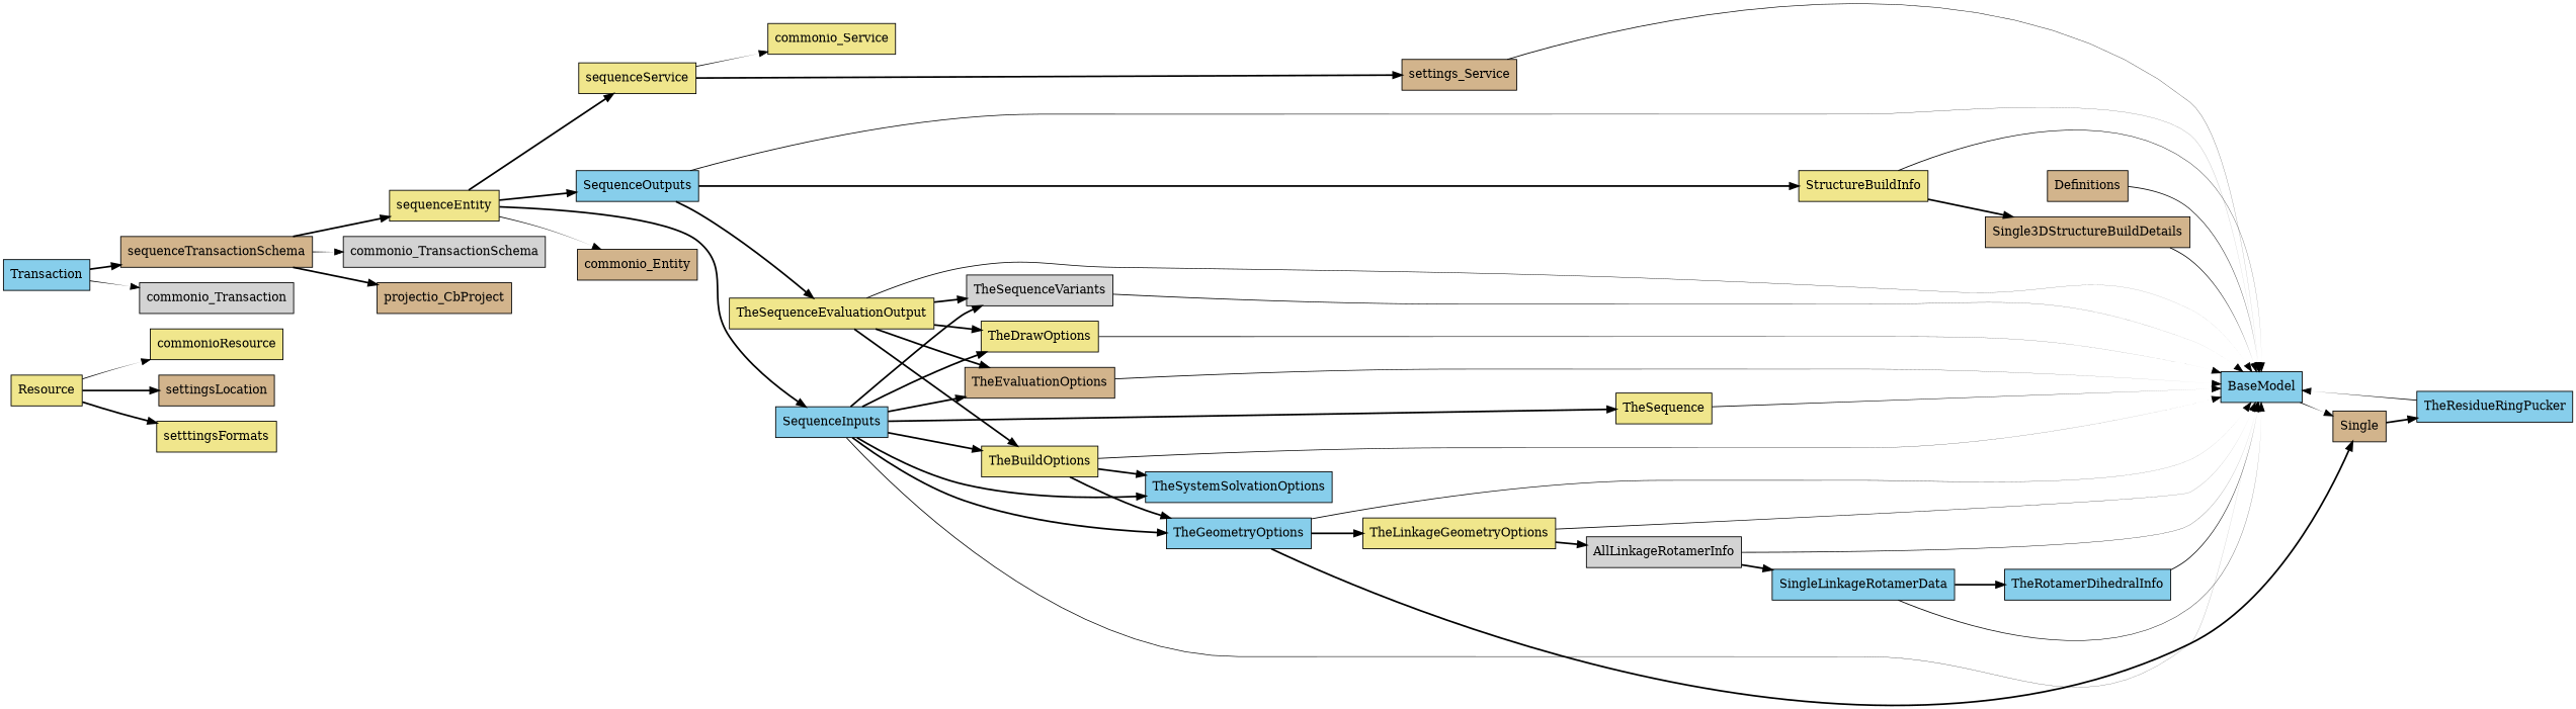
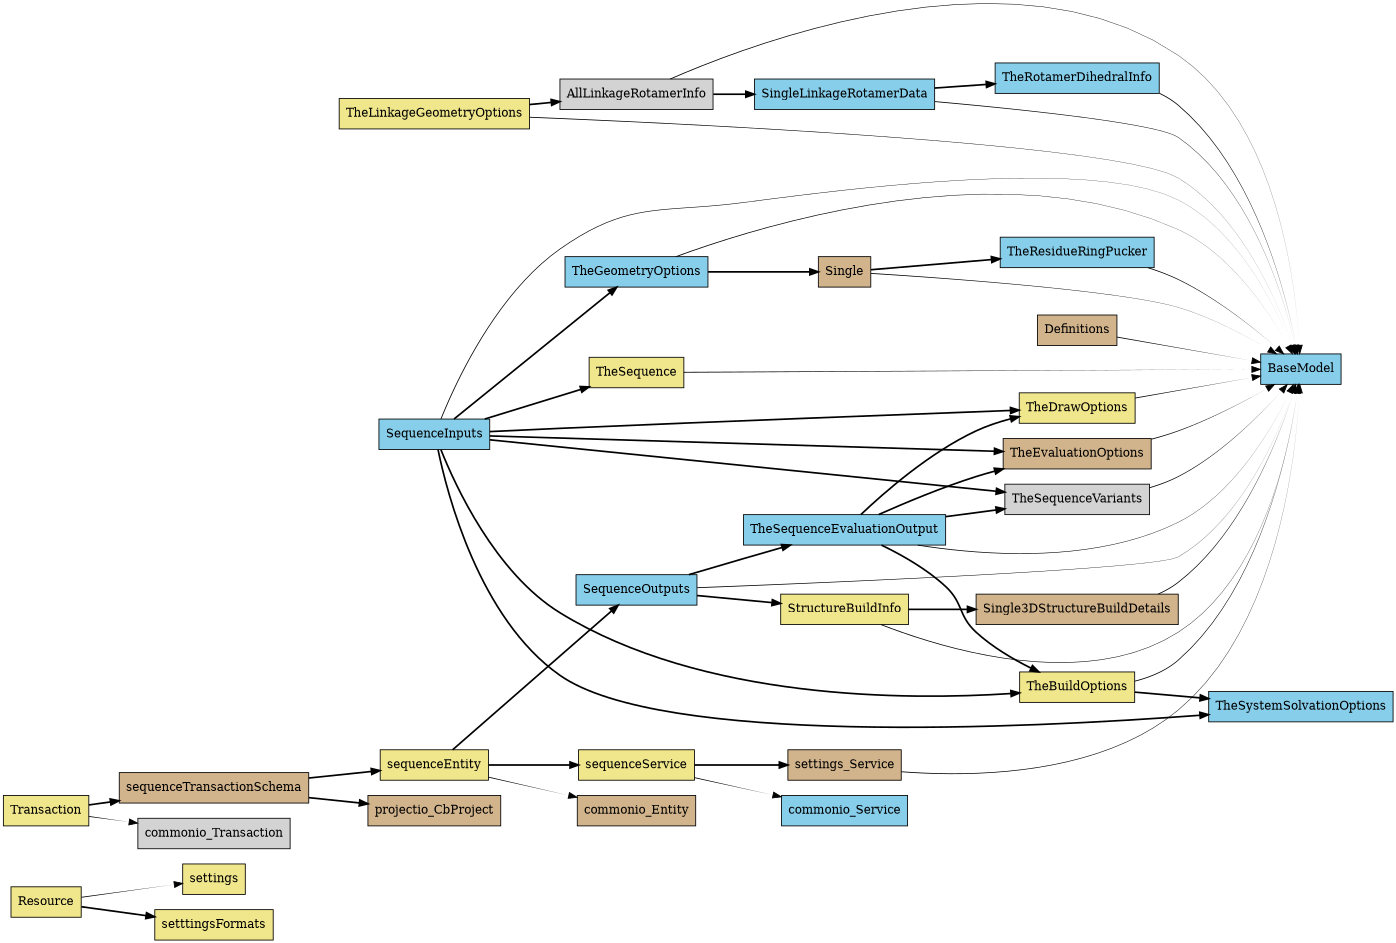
  digraph {
    rankdir=LR
    node [fillcolor=khaki shape=box style=filled]
    edge [style=bold]
    Resource
-   commonioResource
-   settingsLocation [fillcolor=tan]
+   commonioResource [label=settings]
    setttingsFormats
    TheSequence
    BaseModel [fillcolor=skyblue]
    TheSequenceVariants [fillcolor=lightgrey]
    Definitions [fillcolor=tan]
    TheResidueRingPucker [fillcolor=skyblue]
    TheRotamerDihedralInfo [fillcolor=skyblue]
    SingleLinkageRotamerData [fillcolor=skyblue]
    n12 [fillcolor=tan label=Single]
    AllLinkageRotamerInfo [fillcolor=lightgrey]
    Single3DStructureBuildDetails [fillcolor=tan]
    StructureBuildInfo
    TheLinkageGeometryOptions
    TheGeometryOptions [fillcolor=skyblue]
    TheBuildOptions
    TheSystemSolvationOptions [fillcolor=skyblue]
    TheDrawOptions
    TheEvaluationOptions [fillcolor=tan]
-   TheSequenceEvaluationOutput
+   TheSequenceEvaluationOutput [fillcolor=skyblue]
    sequenceService
-   commonio_Service
+   commonio_Service [fillcolor=skyblue]
    settings_Service [fillcolor=tan]
    SequenceOutputs [fillcolor=skyblue]
    SequenceInputs [fillcolor=skyblue]
    sequenceEntity
    commonio_Entity [fillcolor=tan]
    sequenceTransactionSchema [fillcolor=tan]
-   commonio_TransactionSchema [fillcolor=lightgrey]
    projectio_CbProject [fillcolor=tan]
-   Transaction [fillcolor=skyblue]
+   Transaction
    commonio_Transaction [fillcolor=lightgrey]
    Resource -> commonioResource [style=tapered]
-   Resource -> settingsLocation
    Resource -> setttingsFormats
    TheSequence -> BaseModel [style=tapered]
    TheSequenceVariants -> BaseModel [style=tapered]
    Definitions -> BaseModel [style=tapered]
    TheResidueRingPucker -> BaseModel [style=tapered]
    TheRotamerDihedralInfo -> BaseModel [style=tapered]
    SingleLinkageRotamerData -> BaseModel [style=tapered]
    SingleLinkageRotamerData -> TheRotamerDihedralInfo
-   BaseModel -> n12 [style=tapered]
+   n12 -> BaseModel [style=tapered]
    n12 -> TheResidueRingPucker
    AllLinkageRotamerInfo -> BaseModel [style=tapered]
    AllLinkageRotamerInfo -> SingleLinkageRotamerData
    Single3DStructureBuildDetails -> BaseModel [style=tapered]
    StructureBuildInfo -> BaseModel [style=tapered]
    StructureBuildInfo -> Single3DStructureBuildDetails
    TheLinkageGeometryOptions -> BaseModel [style=tapered]
    TheLinkageGeometryOptions -> AllLinkageRotamerInfo
    TheGeometryOptions -> BaseModel [style=tapered]
    TheGeometryOptions -> n12
-   TheGeometryOptions -> TheLinkageGeometryOptions
    TheBuildOptions -> BaseModel [style=tapered]
-   TheBuildOptions -> TheGeometryOptions
    TheBuildOptions -> TheSystemSolvationOptions
    TheDrawOptions -> BaseModel [style=tapered]
    TheEvaluationOptions -> BaseModel [style=tapered]
    TheSequenceEvaluationOutput -> BaseModel [style=tapered]
    TheSequenceEvaluationOutput -> TheSequenceVariants
    TheSequenceEvaluationOutput -> TheBuildOptions
    TheSequenceEvaluationOutput -> TheDrawOptions
    TheSequenceEvaluationOutput -> TheEvaluationOptions
    sequenceService -> commonio_Service [style=tapered]
    sequenceService -> settings_Service
    settings_Service -> BaseModel [style=tapered]
    SequenceOutputs -> BaseModel [style=tapered]
    SequenceOutputs -> StructureBuildInfo
    SequenceOutputs -> TheSequenceEvaluationOutput
    SequenceInputs -> TheSequence
    SequenceInputs -> BaseModel [style=tapered]
    SequenceInputs -> TheSequenceVariants
    SequenceInputs -> TheGeometryOptions
    SequenceInputs -> TheBuildOptions
    SequenceInputs -> TheSystemSolvationOptions
    SequenceInputs -> TheDrawOptions
    SequenceInputs -> TheEvaluationOptions
    sequenceEntity -> sequenceService
    sequenceEntity -> SequenceOutputs
-   sequenceEntity -> SequenceInputs
    sequenceEntity -> commonio_Entity [style=tapered]
    sequenceTransactionSchema -> sequenceEntity
-   sequenceTransactionSchema -> commonio_TransactionSchema [style=tapered]
    sequenceTransactionSchema -> projectio_CbProject
    Transaction -> sequenceTransactionSchema
    Transaction -> commonio_Transaction [style=tapered]
  }
